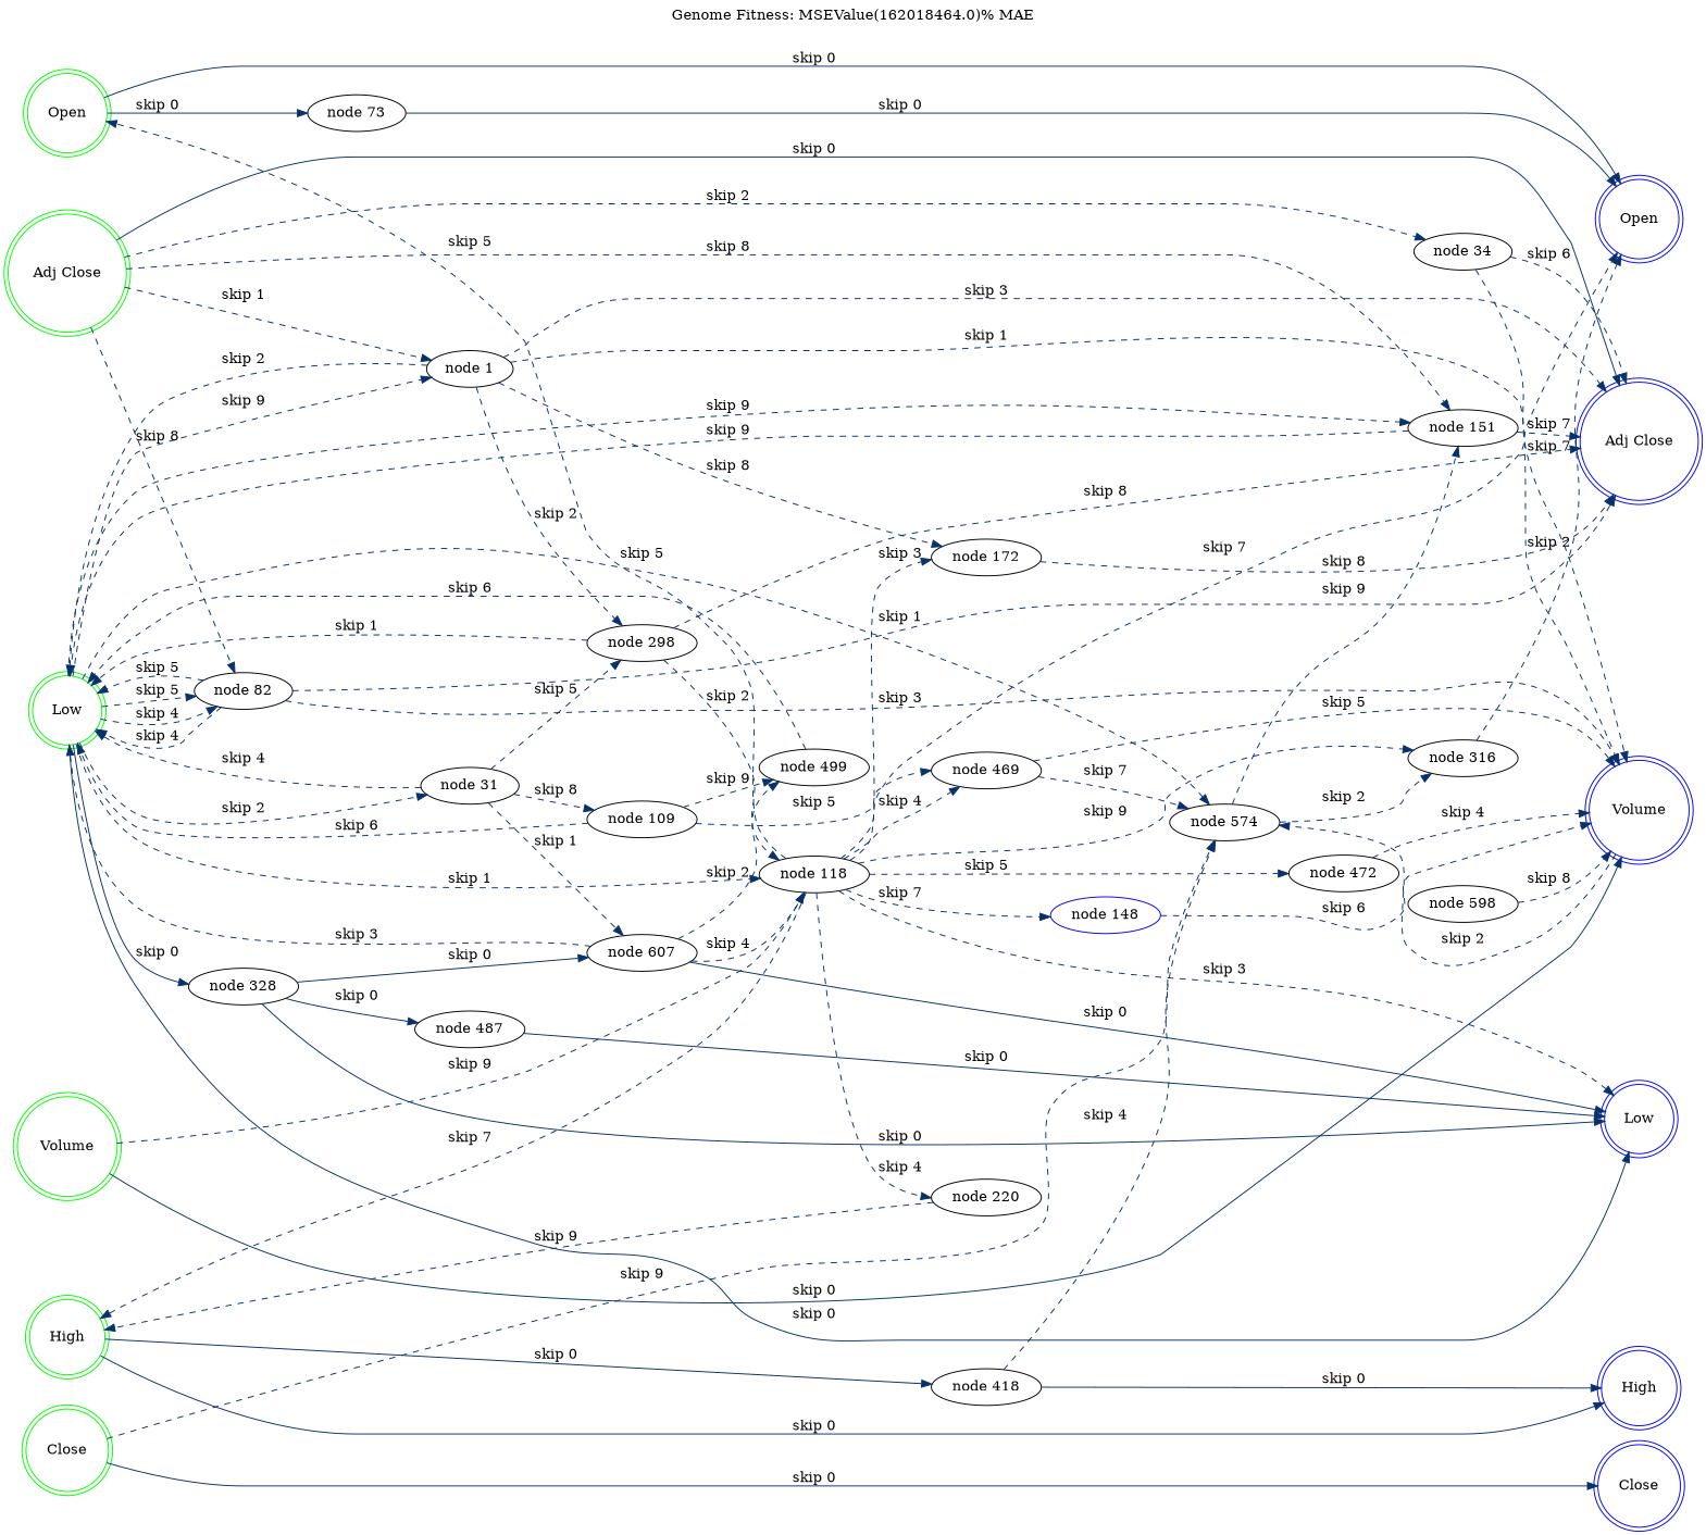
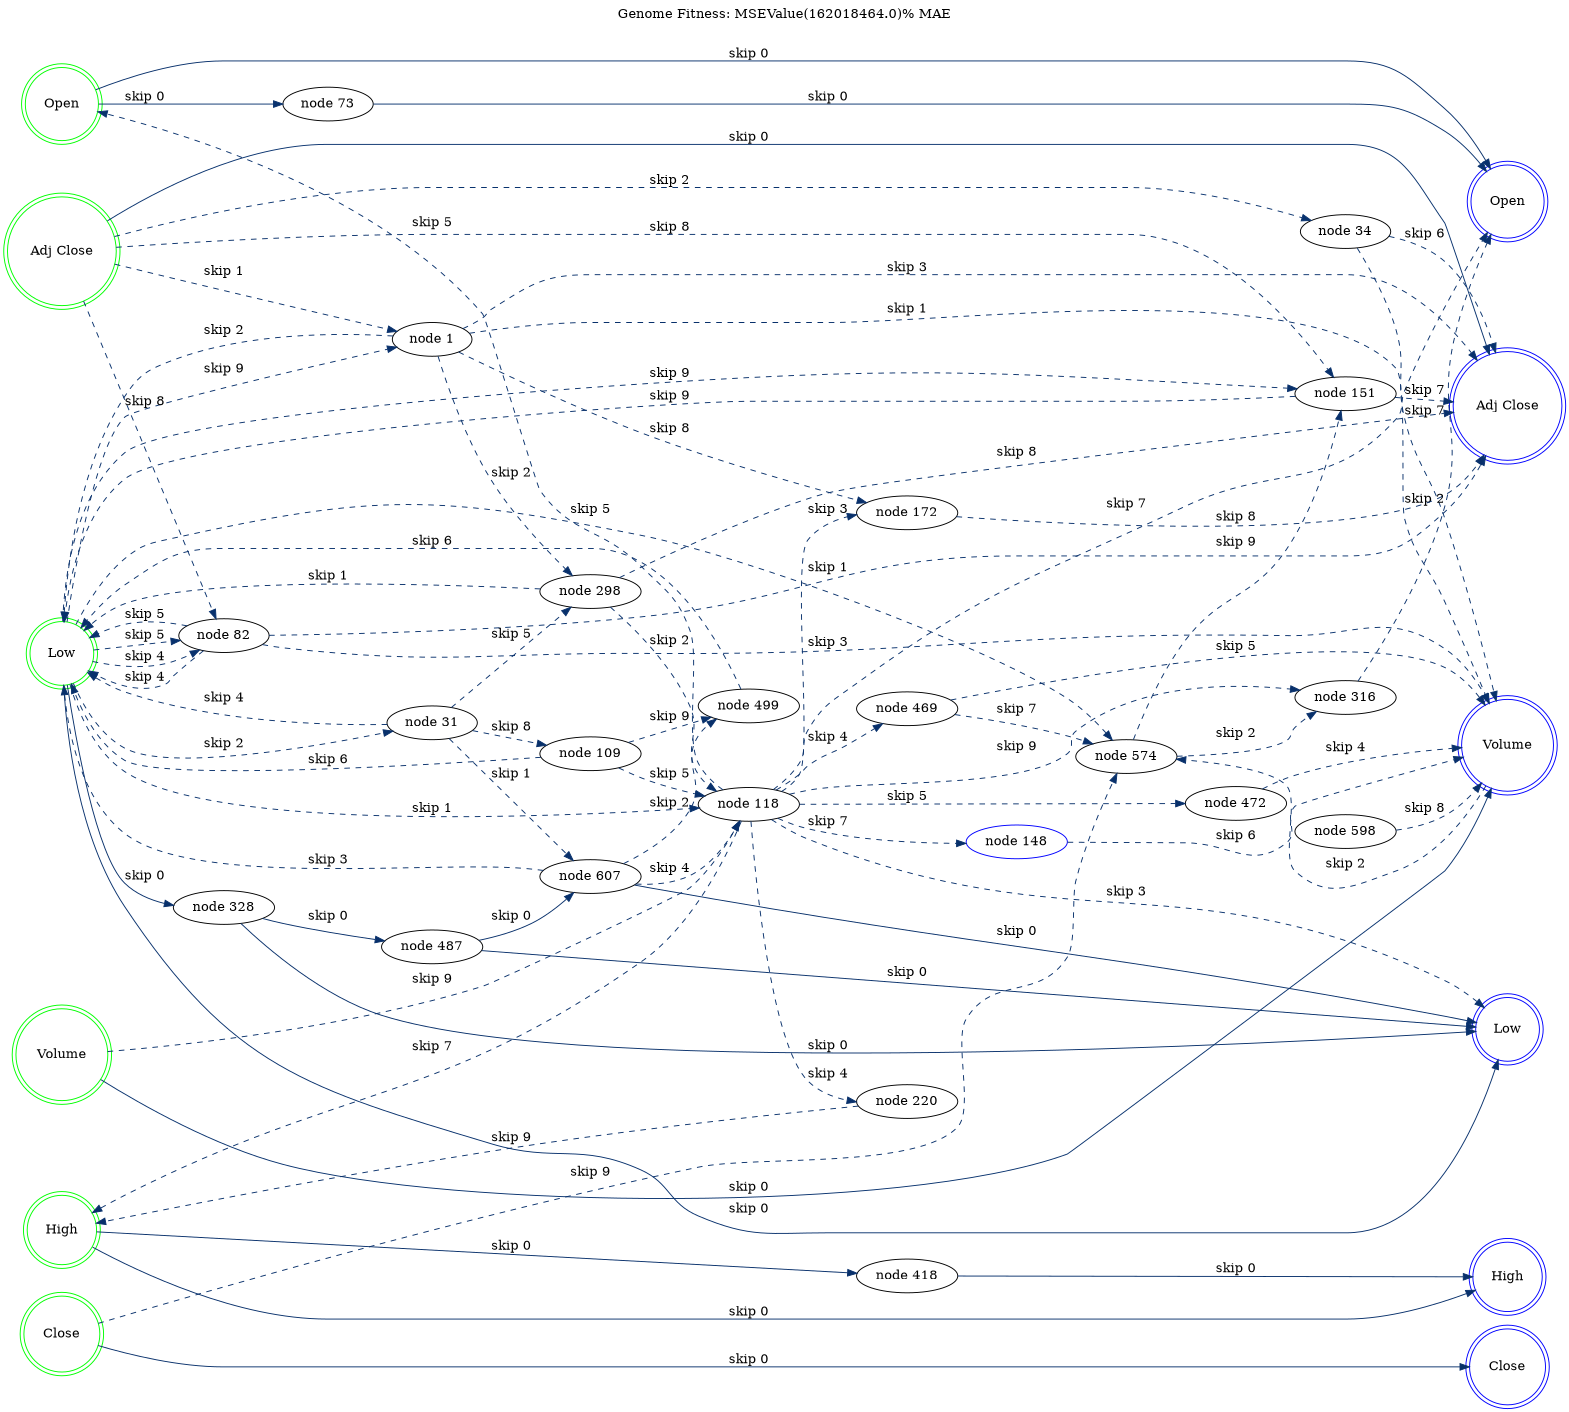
  digraph {
    label="Genome Fitness: MSEValue(162018464.0)% MAE"
    labelloc=t
    rankdir=LR
    edge [color="#08306b" style=dashed]
    n1 [color=green label=Open shape=doublecircle]
    n2 [color=green label=High shape=doublecircle]
    n3 [color=green label=Low shape=doublecircle]
    n4 [color=green label=Close shape=doublecircle]
    n5 [color=green label=Volume shape=doublecircle]
    n6 [color=green label="Adj Close" shape=doublecircle]
    n7 [color=blue label=Open shape=doublecircle]
    n8 [color=blue label=High shape=doublecircle]
    n9 [color=blue label=Low shape=doublecircle]
    n10 [color=blue label=Close shape=doublecircle]
    n11 [color=blue label=Volume shape=doublecircle]
    n12 [color=blue label="Adj Close" shape=doublecircle]
    "node 73"
    "node 418"
    "node 574"
    "node 118"
    "node 328"
    "node 1"
    "node 31"
    "node 82"
    "node 151"
    "node 34"
    "node 316"
    "node 220"
    "node 148" [color=blue]
    "node 469"
    "node 472"
    "node 172"
    "node 607"
    "node 487"
    "node 298"
    "node 109"
    "node 499"
    "node 598"
    subgraph sub_1 {
      nodesep=0.05
      rank=source
      ranksep=0.9
      n1
      n2
      n3
      n4
      n5
      n6
    }
    subgraph sub_2 {
      nodesep=0.05
      rank=sink
      ranksep=0.9
      n7
      n8
      n9
      n10
      n11
      n12
    }
    n1 -> n7 [label="skip 0" style=""]
    n1 -> "node 73" [color="#08326e" label="skip 0" style=""]
    n2 -> n8 [label="skip 0" style=""]
    n2 -> "node 418" [label="skip 0" style=""]
    n3 -> n9 [color="#08316d" label="skip 0" style=""]
    n3 -> "node 574" [label="skip 5"]
    n3 -> "node 118" [color="#08316d" label="skip 1"]
    n3 -> "node 328" [label="skip 0" style=""]
    n3 -> "node 1" [label="skip 9"]
    n3 -> "node 31" [label="skip 2"]
    n3 -> "node 82" [color="#08316d" label="skip 5"]
    n3 -> "node 82" [color="#08316d" label="skip 4"]
    n3 -> "node 151" [label="skip 9"]
    n4 -> n10 [label="skip 0" style=""]
    n4 -> "node 574" [label="skip 9"]
    n5 -> n11 [color="#08326e" label="skip 0" style=""]
    n5 -> "node 118" [label="skip 9"]
    n6 -> n12 [color="#08326e" label="skip 0" style=""]
    n6 -> "node 1" [label="skip 1"]
    n6 -> "node 82" [color="#08316d" label="skip 8"]
    n6 -> "node 151" [label="skip 8"]
    n6 -> "node 34" [color="#08326e" label="skip 2"]
    n11 -> "node 574" [label="skip 2"]
    "node 73" -> n7 [color="#08326e" label="skip 0" style=""]
    "node 418" -> n8 [label="skip 0" style=""]
-   "node 418" -> "node 574" [label="skip 4"]
    "node 574" -> "node 151" [label="skip 9"]
    "node 574" -> "node 316" [label="skip 2"]
    "node 118" -> n1 [color="#08316d" label="skip 5"]
    "node 118" -> n2 [label="skip 7"]
    "node 118" -> n7 [label="skip 7"]
    "node 118" -> n9 [color="#08316d" label="skip 3"]
    "node 118" -> "node 316" [label="skip 9"]
    "node 118" -> "node 220" [label="skip 4"]
    "node 118" -> "node 148" [label="skip 7"]
    "node 118" -> "node 469" [label="skip 4"]
    "node 118" -> "node 472" [label="skip 5"]
    "node 118" -> "node 172" [label="skip 3"]
    "node 328" -> n9 [label="skip 0" style=""]
-   "node 328" -> "node 607" [label="skip 0" style=""]
+   "node 487" -> "node 607" [label="skip 0" style=""]
    "node 328" -> "node 487" [label="skip 0" style=""]
    "node 1" -> n3 [label="skip 2"]
    "node 1" -> n11 [label="skip 1"]
    "node 1" -> n12 [label="skip 3"]
    "node 1" -> "node 172" [label="skip 8"]
    "node 1" -> "node 298" [label="skip 2"]
    "node 31" -> n3 [label="skip 4"]
    "node 31" -> "node 607" [label="skip 1"]
    "node 31" -> "node 298" [label="skip 5"]
    "node 31" -> "node 109" [label="skip 8"]
    "node 82" -> n3 [color="#08316d" label="skip 4"]
    "node 82" -> n3 [color="#08316d" label="skip 5"]
    "node 82" -> n11 [color="#08316d" label="skip 3"]
    "node 82" -> n12 [color="#08316d" label="skip 1"]
    "node 151" -> n3 [label="skip 9"]
    "node 151" -> n12 [label="skip 7"]
    "node 34" -> n11 [color="#08326e" label="skip 7"]
    "node 34" -> n12 [color="#08326e" label="skip 6"]
    "node 316" -> n7 [label="skip 2"]
    "node 220" -> n2 [label="skip 9"]
    "node 148" -> n11 [label="skip 6"]
    "node 469" -> n11 [label="skip 5"]
    "node 469" -> "node 574" [label="skip 7"]
    "node 472" -> n11 [label="skip 4"]
    "node 172" -> n12 [label="skip 8"]
    "node 607" -> n3 [label="skip 3"]
    "node 607" -> n9 [label="skip 0" style=""]
    "node 607" -> "node 118" [label="skip 4"]
    "node 607" -> "node 499" [label="skip 2"]
    "node 487" -> n9 [label="skip 0" style=""]
    "node 298" -> n3 [label="skip 1"]
    "node 298" -> n12 [label="skip 8"]
    "node 298" -> "node 118" [label="skip 2"]
    "node 109" -> n3 [label="skip 6"]
-   "node 109" -> "node 469" [label="skip 5"]
+   "node 109" -> "node 118" [label="skip 5"]
    "node 109" -> "node 499" [label="skip 9"]
    "node 499" -> n3 [label="skip 6"]
    "node 598" -> n11 [label="skip 8"]
  }
